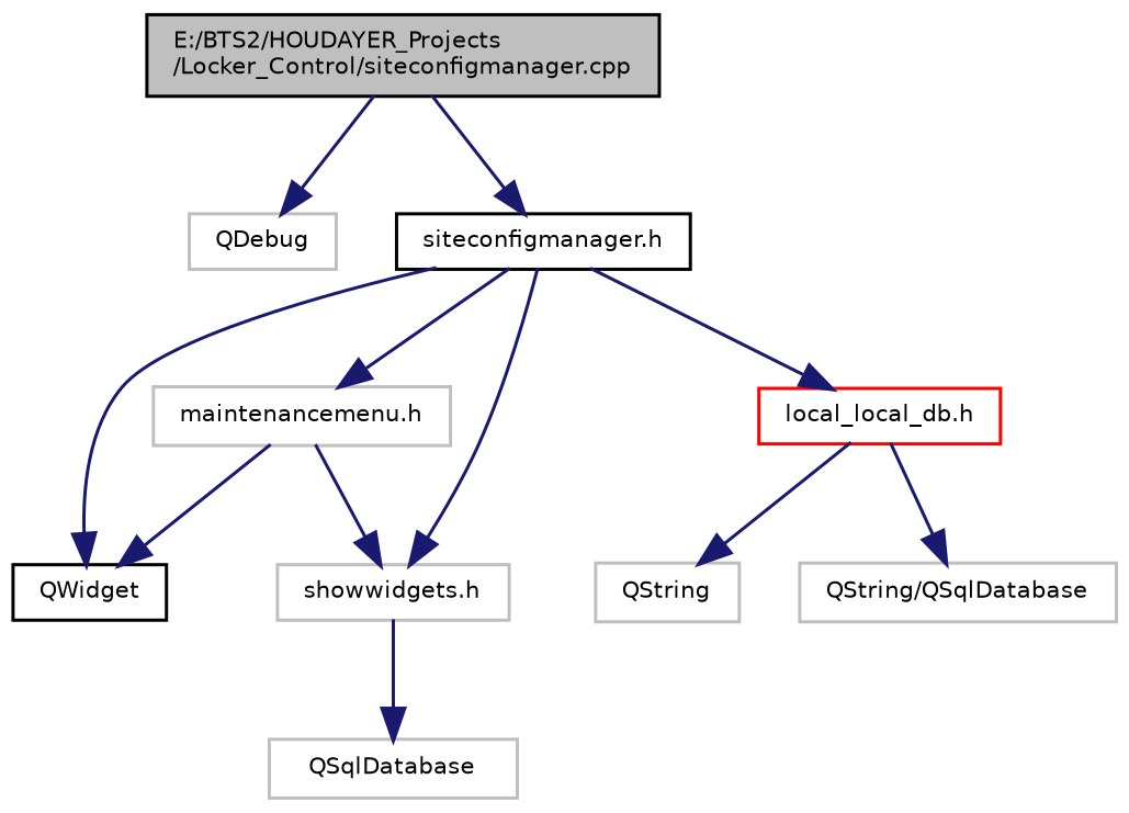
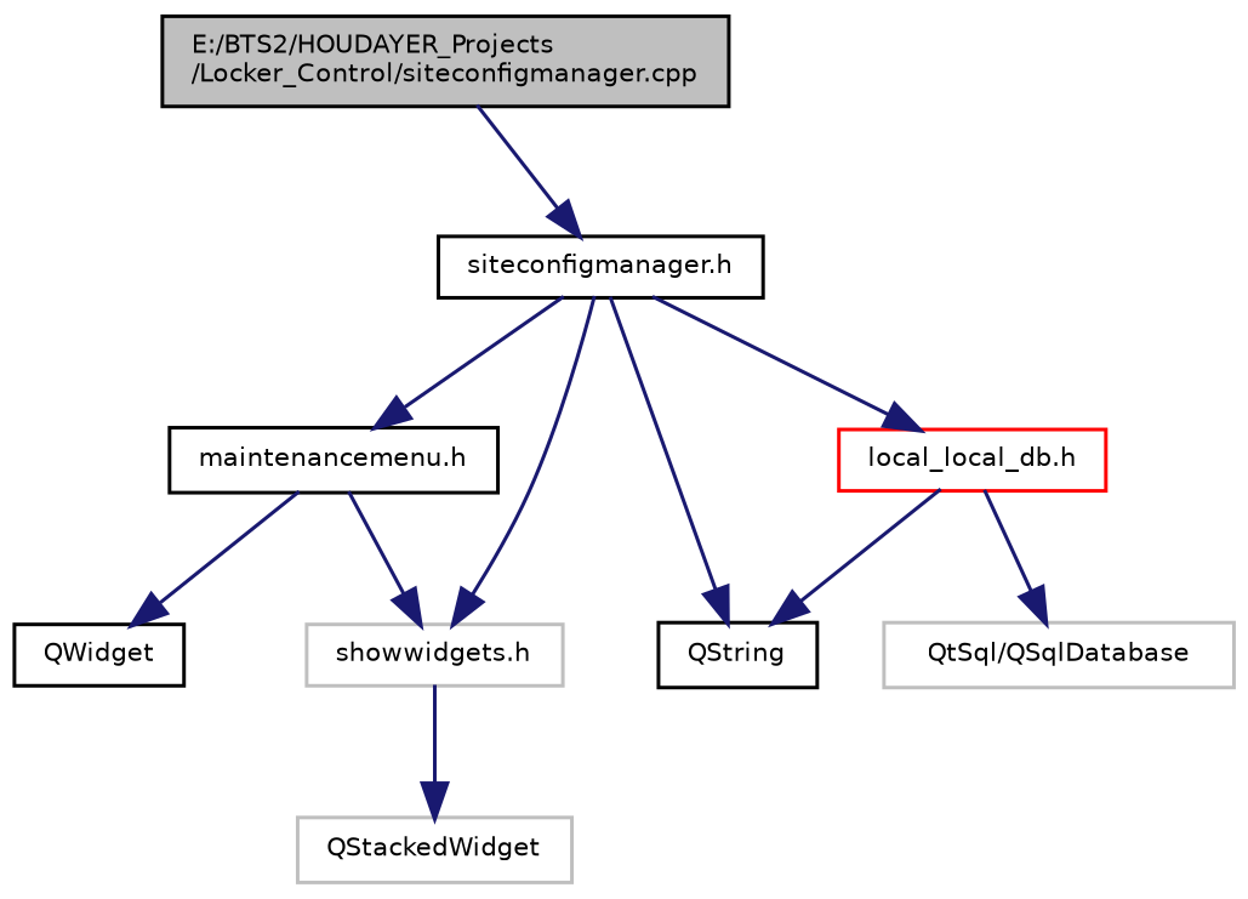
  digraph {
    node [color=grey75 fontname=Helvetica fontsize=7 shape=record]
    edge [color=midnightblue fontname=Helvetica fontsize=7 labelfontname=Helvetica labelfontsize=7 style=solid]
    n1 [color=black fillcolor=grey75 fontcolor=black height=0.2 label="E:/BTS2/HOUDAYER_Projects\l/Locker_Control/siteconfigmanager.cpp" style=filled width=0.4]
-   n2 [height=0.2 label=QDebug width=0.4]
    n3 [color=black height=0.2 label="siteconfigmanager.h" width=0.4]
    n4 [color=black height=0.2 label=QWidget width=0.4]
    n5 [height=0.2 label="showwidgets.h" width=0.4]
-   n6 [height=0.2 label="maintenancemenu.h" width=0.4]
+   n6 [color=black height=0.2 label="maintenancemenu.h" width=0.4]
    n7 [color=red height=0.2 label="local_local_db.h" width=0.4]
-   n8 [height=0.2 label=QSqlDatabase width=0.4]
-   n9 [height=0.2 label=QString width=0.4]
-   n10 [height=0.2 label="QString/QSqlDatabase" width=0.4]
-   n1 -> n2
+   n8 [height=0.2 label=QStackedWidget width=0.4]
+   n9 [color=black height=0.2 label=QString width=0.4]
+   n10 [height=0.2 label="QtSql/QSqlDatabase" width=0.4]
    n1 -> n3
-   n3 -> n4
+   n3 -> n9
    n3 -> n5
    n3 -> n6
    n3 -> n7
    n5 -> n8
    n6 -> n4
    n6 -> n5
    n7 -> n9
    n7 -> n10
  }
